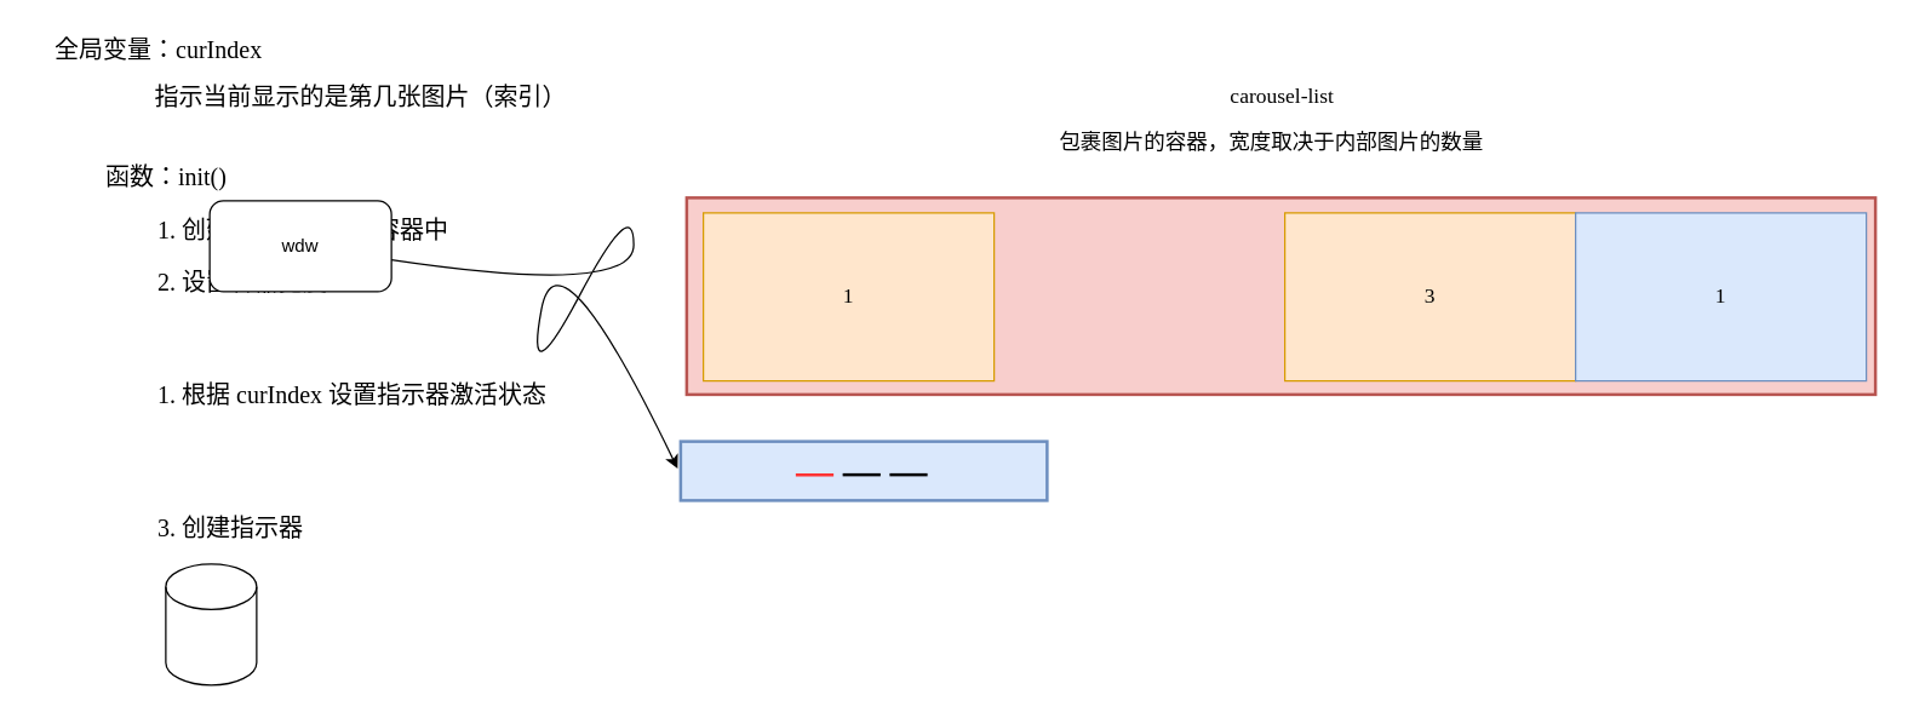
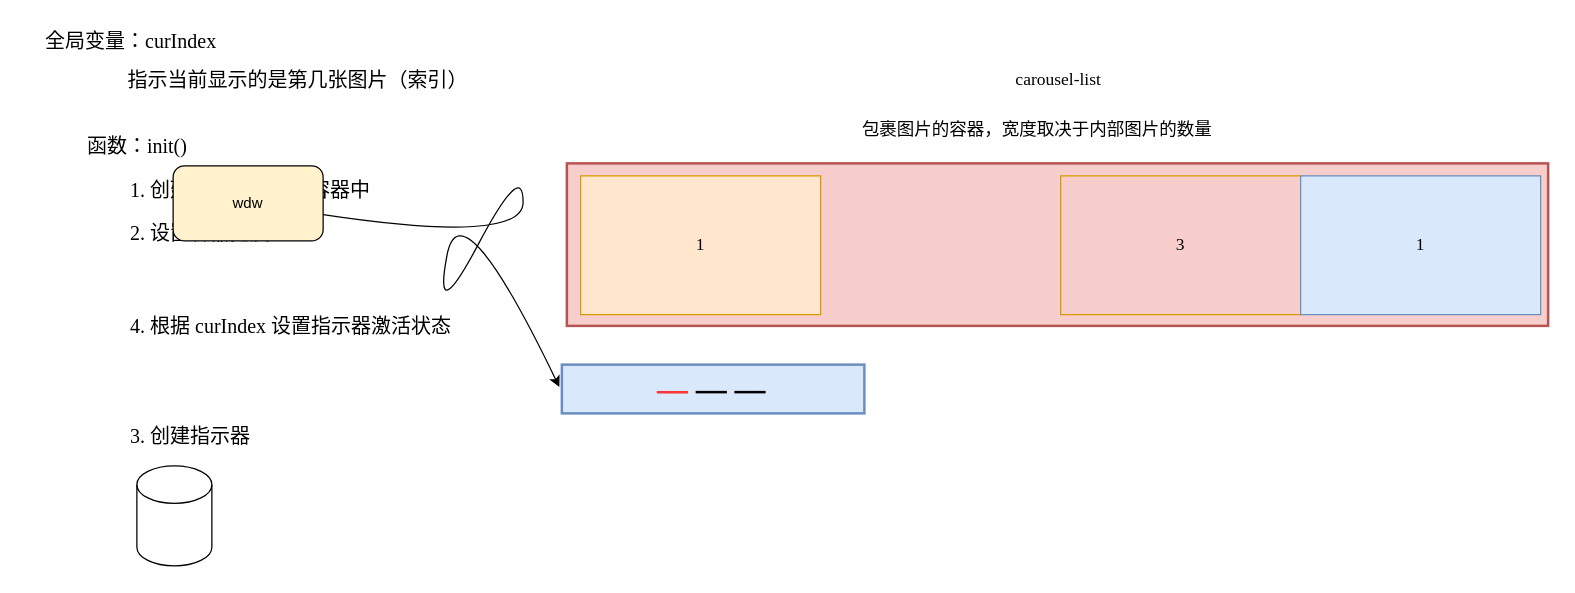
  <mxCell id="0" />
  <mxCell id="1" parent="0" />
  <mxCell id="2" value="carousel-list" style="text;html=1;align=center;verticalAlign=middle;resizable=0;points=[];autosize=1;strokeColor=none;fontFamily=Roboto Mono;fontSize=14;" parent="1" vertex="1"><mxGeometry x="786" y="53" width="119" height="21" as="geometry" /></mxCell>
- <mxCell id="3" value="包裹图片的容器，宽度取决于内部图片的数量" style="text;html=1;align=center;verticalAlign=middle;resizable=0;points=[];autosize=1;strokeColor=none;fontFamily=Roboto Mono;fontSize=14;" parent="1" vertex="1"><mxGeometry x="694" y="83" width="290" height="21" as="geometry" /></mxCell>
+ <mxCell id="3" value="包裹图片的容器，宽度取决于内部图片的数量" style="text;html=1;align=center;verticalAlign=middle;resizable=0;points=[];autosize=1;strokeColor=none;fontFamily=Roboto Mono;fontSize=14;" parent="1" vertex="1"><mxGeometry x="684" y="93" width="290" height="21" as="geometry" /></mxCell>
  <mxCell id="4" value="函数：init()" style="text;html=1;align=center;verticalAlign=middle;resizable=0;points=[];autosize=1;strokeColor=none;fontFamily=Roboto Mono;fontSize=16;" parent="1" vertex="1"><mxGeometry x="51" y="104" width="116" height="23" as="geometry" /></mxCell>
  <mxCell id="5" value="1. 创建图片，添加到容器中" style="text;html=1;align=left;verticalAlign=middle;resizable=0;points=[];autosize=1;strokeColor=none;fontFamily=Roboto Mono;fontSize=16;" parent="1" vertex="1"><mxGeometry x="102" y="139" width="215" height="23" as="geometry" /></mxCell>
  <mxCell id="6" value="2. 设置容器宽度" style="text;html=1;align=left;verticalAlign=middle;resizable=0;points=[];autosize=1;strokeColor=none;fontFamily=Roboto Mono;fontSize=16;" parent="1" vertex="1"><mxGeometry x="102" y="174" width="135" height="23" as="geometry" /></mxCell>
  <mxCell id="7" value="3. 创建指示器" style="text;html=1;align=left;verticalAlign=middle;resizable=0;points=[];autosize=1;strokeColor=none;fontFamily=Roboto Mono;fontSize=16;" parent="1" vertex="1"><mxGeometry x="102" y="336" width="119" height="23" as="geometry" /></mxCell>
  <mxCell id="8" value="全局变量：curIndex" style="text;html=1;align=center;verticalAlign=middle;resizable=0;points=[];autosize=1;strokeColor=none;fontSize=16;labelBackgroundColor=none;fontFamily=Roboto Mono;" parent="1" vertex="1"><mxGeometry x="20" y="20" width="167" height="23" as="geometry" /></mxCell>
  <mxCell id="9" value="指示当前显示的是第几张图片（索引）" style="text;html=1;align=left;verticalAlign=middle;resizable=0;points=[];autosize=1;strokeColor=none;fontSize=16;fontFamily=Roboto Mono;fontColor=#000000;" parent="1" vertex="1"><mxGeometry x="100" y="51" width="282" height="23" as="geometry" /></mxCell>
  <mxCell id="10" value="" style="rounded=0;whiteSpace=wrap;html=1;fontFamily=Roboto Mono;fontSize=14;strokeColor=#6c8ebf;strokeWidth=2;fillColor=#dae8fc;verticalAlign=middle;" parent="1" vertex="1"><mxGeometry x="449" y="291" width="242" height="39" as="geometry" /></mxCell>
  <mxCell id="11" value="" style="endArrow=none;html=1;fontFamily=Roboto Mono;fontSize=14;strokeWidth=2;verticalAlign=top;strokeColor=#FF3333;" parent="1" edge="1"><mxGeometry width="50" height="50" relative="1" as="geometry"><mxPoint x="525" y="313" as="sourcePoint" /><mxPoint x="550" y="313" as="targetPoint" /></mxGeometry></mxCell>
  <mxCell id="12" value="" style="endArrow=none;html=1;fontFamily=Roboto Mono;fontSize=14;strokeWidth=2;verticalAlign=top;" parent="1" edge="1"><mxGeometry width="50" height="50" relative="1" as="geometry"><mxPoint x="556" y="313" as="sourcePoint" /><mxPoint x="581" y="313" as="targetPoint" /></mxGeometry></mxCell>
  <mxCell id="13" value="" style="endArrow=none;html=1;fontFamily=Roboto Mono;fontSize=14;strokeWidth=2;verticalAlign=top;fillColor=#f8cecc;" parent="1" edge="1"><mxGeometry width="50" height="50" relative="1" as="geometry"><mxPoint x="587" y="313" as="sourcePoint" /><mxPoint x="612" y="313" as="targetPoint" /></mxGeometry></mxCell>
- <mxCell id="14" value="1. 根据 curIndex 设置指示器激活状态" style="text;html=1;align=left;verticalAlign=middle;resizable=0;points=[];autosize=1;strokeColor=none;fontFamily=Roboto Mono;fontSize=16;" parent="1" vertex="1"><mxGeometry x="102" y="248" width="311" height="23" as="geometry" /></mxCell>
+ <mxCell id="14" value="4. 根据 curIndex 设置指示器激活状态" style="text;html=1;align=left;verticalAlign=middle;resizable=0;points=[];autosize=1;strokeColor=none;fontFamily=Roboto Mono;fontSize=16;" parent="1" vertex="1"><mxGeometry x="102" y="248" width="311" height="23" as="geometry" /></mxCell>
  <mxCell id="15" value="" style="rounded=0;whiteSpace=wrap;html=1;fontFamily=Roboto Mono;fontSize=14;strokeColor=#b85450;strokeWidth=2;fillColor=#f8cecc;verticalAlign=top;" parent="1" vertex="1"><mxGeometry x="453" y="130" width="785" height="130" as="geometry" /></mxCell>
  <mxCell id="16" value="1" style="rounded=0;whiteSpace=wrap;html=1;fillColor=#ffe6cc;strokeColor=#d79b00;fontFamily=Roboto Mono;fontSize=14;verticalAlign=middle;" parent="1" vertex="1"><mxGeometry x="464" y="140" width="192" height="111" as="geometry" /></mxCell>
- <mxCell id="17" value="&lt;span&gt;3&lt;/span&gt;" style="rounded=0;whiteSpace=wrap;html=1;fillColor=#ffe6cc;strokeColor=#d79b00;fontFamily=Roboto Mono;fontSize=14;verticalAlign=middle;" parent="1" vertex="1"><mxGeometry x="848" y="140" width="192" height="111" as="geometry" /></mxCell>
+ <mxCell id="17" value="&lt;span&gt;3&lt;/span&gt;" style="rounded=0;whiteSpace=wrap;html=1;fillColor=#f8cecc;strokeColor=#d79b00;fontFamily=Roboto Mono;fontSize=14;verticalAlign=middle;" parent="1" vertex="1"><mxGeometry x="848" y="140" width="192" height="111" as="geometry" /></mxCell>
  <mxCell id="18" value="&lt;span&gt;1&lt;/span&gt;" style="rounded=0;whiteSpace=wrap;html=1;fillColor=#dae8fc;strokeColor=#6c8ebf;fontFamily=Roboto Mono;fontSize=14;verticalAlign=middle;" parent="1" vertex="1"><mxGeometry x="1040" y="140" width="192" height="111" as="geometry" /></mxCell>
  <mxCell id="19" value="" style="shape=cylinder3;whiteSpace=wrap;html=1;boundedLbl=1;backgroundOutline=1;size=15;" vertex="1" parent="1"><mxGeometry x="109" y="372" width="60" height="80" as="geometry" /></mxCell>
- <mxCell id="20" value="wdw" style="rounded=1;whiteSpace=wrap;html=1;" vertex="1" parent="1"><mxGeometry x="138" y="132" width="120" height="60" as="geometry" /></mxCell>
+ <mxCell id="20" value="wdw" style="rounded=1;whiteSpace=wrap;html=1;fillColor=#fff2cc;" vertex="1" parent="1"><mxGeometry x="138" y="132" width="120" height="60" as="geometry" /></mxCell>
  <mxCell id="21" value="" style="curved=1;endArrow=classic;html=1;rounded=0;" edge="1" parent="1" source="20"><mxGeometry width="50" height="50" relative="1" as="geometry"><mxPoint x="368" y="195" as="sourcePoint" /><mxPoint x="447" y="309" as="targetPoint" /><Array as="points"><mxPoint x="418" y="195" /><mxPoint x="418" y="127" /><mxPoint x="346" y="263" /><mxPoint x="368" y="145" /></Array></mxGeometry></mxCell>
